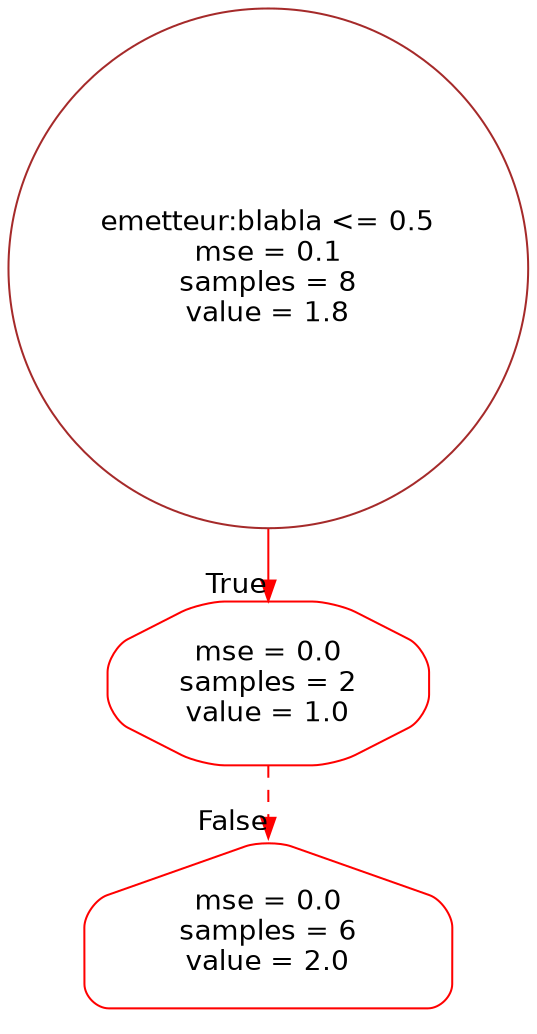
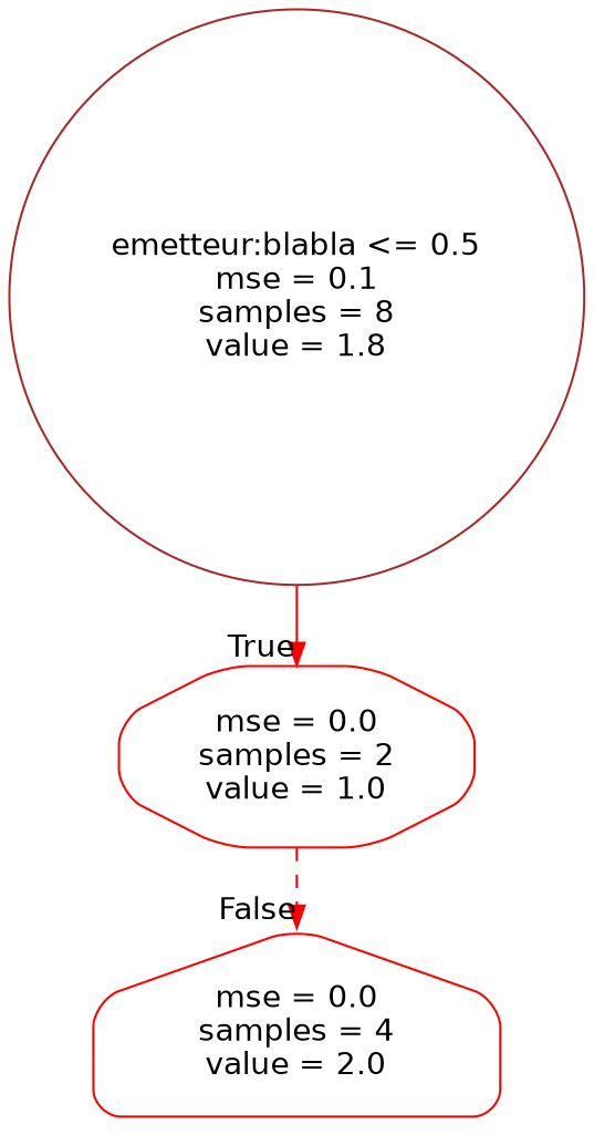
  digraph {
    node [color=red fontname=helvetica style=rounded]
    edge [color=red fontname=helvetica labeldistance=2.5]
    n1 [color=brown label="emetteur:blabla <= 0.5\nmse = 0.1\nsamples = 8\nvalue = 1.8" shape=circle]
    n2 [label="mse = 0.0\nsamples = 2\nvalue = 1.0" shape=octagon]
-   n3 [label="mse = 0.0\nsamples = 6\nvalue = 2.0" shape=house]
+   n3 [label="mse = 0.0\nsamples = 4\nvalue = 2.0" shape=house]
    n1 -> n2 [headlabel=True labelangle=45 style=solid]
    n2 -> n3 [headlabel=False labelangle=-45 style=dashed]
  }
